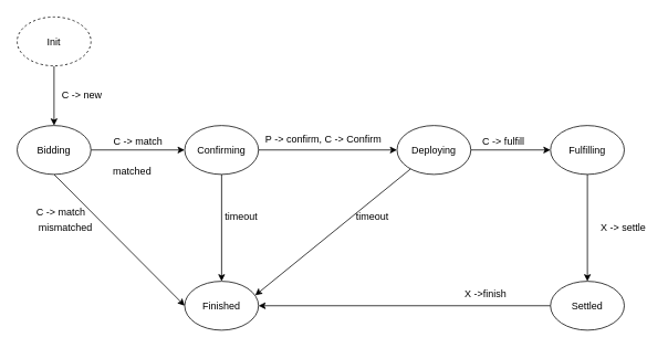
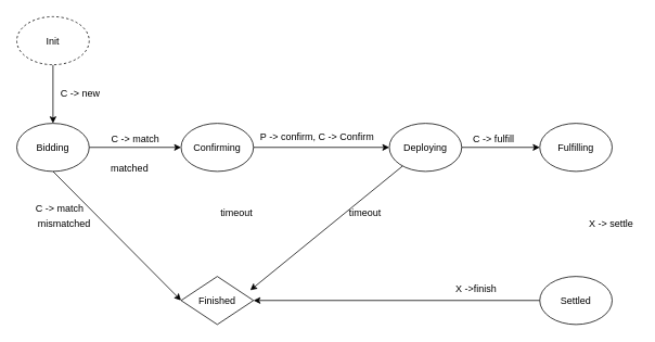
  <mxCell id="0" />
  <mxCell id="1" parent="0" />
  <mxCell id="2" style="edgeStyle=none;rounded=0;orthogonalLoop=1;jettySize=auto;html=1;entryX=0.5;entryY=0;entryDx=0;entryDy=0;" parent="1" source="3" target="14" edge="1"><mxGeometry relative="1" as="geometry" /></mxCell>
  <mxCell id="3" value="Init" style="ellipse;whiteSpace=wrap;html=1;dashed=1;" parent="1" vertex="1"><mxGeometry x="20" y="20" width="89" height="59" as="geometry" /></mxCell>
- <mxCell id="4" style="edgeStyle=orthogonalEdgeStyle;rounded=0;orthogonalLoop=1;jettySize=auto;html=1;" parent="1" source="5" target="16" edge="1"><mxGeometry relative="1" as="geometry" /></mxCell>
  <mxCell id="5" value="Fulfilling" style="ellipse;whiteSpace=wrap;html=1;" parent="1" vertex="1"><mxGeometry x="663" y="151" width="89" height="59" as="geometry" /></mxCell>
  <mxCell id="6" style="edgeStyle=orthogonalEdgeStyle;rounded=0;orthogonalLoop=1;jettySize=auto;html=1;entryX=0;entryY=0.5;entryDx=0;entryDy=0;" parent="1" source="8" target="5" edge="1"><mxGeometry relative="1" as="geometry" /></mxCell>
  <mxCell id="7" style="edgeStyle=none;rounded=0;orthogonalLoop=1;jettySize=auto;html=1;entryX=0.955;entryY=0.288;entryDx=0;entryDy=0;entryPerimeter=0;" parent="1" source="8" target="22" edge="1"><mxGeometry relative="1" as="geometry" /></mxCell>
  <mxCell id="8" value="Deploying" style="ellipse;whiteSpace=wrap;html=1;" parent="1" vertex="1"><mxGeometry x="478" y="151" width="89" height="59" as="geometry" /></mxCell>
  <mxCell id="9" style="edgeStyle=orthogonalEdgeStyle;rounded=0;orthogonalLoop=1;jettySize=auto;html=1;" parent="1" source="11" target="8" edge="1"><mxGeometry relative="1" as="geometry" /></mxCell>
- <mxCell id="10" style="edgeStyle=none;rounded=0;orthogonalLoop=1;jettySize=auto;html=1;" parent="1" source="11" target="22" edge="1"><mxGeometry relative="1" as="geometry" /></mxCell>
  <mxCell id="11" value="Confirming" style="ellipse;whiteSpace=wrap;html=1;" parent="1" vertex="1"><mxGeometry x="222" y="151" width="89" height="59" as="geometry" /></mxCell>
  <mxCell id="12" style="edgeStyle=orthogonalEdgeStyle;rounded=0;orthogonalLoop=1;jettySize=auto;html=1;" parent="1" source="14" target="11" edge="1"><mxGeometry relative="1" as="geometry" /></mxCell>
  <mxCell id="13" style="rounded=0;orthogonalLoop=1;jettySize=auto;html=1;entryX=0;entryY=0.5;entryDx=0;entryDy=0;exitX=0.5;exitY=1;exitDx=0;exitDy=0;" parent="1" source="14" target="22" edge="1"><mxGeometry relative="1" as="geometry" /></mxCell>
  <mxCell id="14" value="Bidding" style="ellipse;whiteSpace=wrap;html=1;" parent="1" vertex="1"><mxGeometry x="20" y="151" width="89" height="59" as="geometry" /></mxCell>
  <mxCell id="15" style="edgeStyle=orthogonalEdgeStyle;rounded=0;orthogonalLoop=1;jettySize=auto;html=1;" parent="1" source="16" target="22" edge="1"><mxGeometry relative="1" as="geometry" /></mxCell>
  <mxCell id="16" value="Settled" style="ellipse;whiteSpace=wrap;html=1;" parent="1" vertex="1"><mxGeometry x="663" y="339" width="89" height="59" as="geometry" /></mxCell>
  <mxCell id="17" value="C -&amp;gt; new" style="text;html=1;strokeColor=none;fillColor=none;align=center;verticalAlign=middle;whiteSpace=wrap;rounded=0;" parent="1" vertex="1"><mxGeometry x="67" y="105" width="63" height="20" as="geometry" /></mxCell>
  <mxCell id="18" value="C -&amp;gt; match" style="text;html=1;strokeColor=none;fillColor=none;align=center;verticalAlign=middle;whiteSpace=wrap;rounded=0;" parent="1" vertex="1"><mxGeometry x="135" y="160" width="62" height="21" as="geometry" /></mxCell>
  <mxCell id="19" value="P -&amp;gt; confirm, C -&amp;gt; Confirm" style="text;html=1;strokeColor=none;fillColor=none;align=center;verticalAlign=middle;whiteSpace=wrap;rounded=0;" parent="1" vertex="1"><mxGeometry x="313" y="154" width="153" height="27" as="geometry" /></mxCell>
  <mxCell id="20" value="C -&amp;gt; fulfill" style="text;html=1;strokeColor=none;fillColor=none;align=center;verticalAlign=middle;whiteSpace=wrap;rounded=0;" parent="1" vertex="1"><mxGeometry x="577" y="161" width="59" height="17" as="geometry" /></mxCell>
  <mxCell id="21" value="X -&amp;gt; settle" style="text;html=1;strokeColor=none;fillColor=none;align=center;verticalAlign=middle;whiteSpace=wrap;rounded=0;" parent="1" vertex="1"><mxGeometry x="719" y="264" width="64" height="21" as="geometry" /></mxCell>
- <mxCell id="22" value="Finished" style="ellipse;whiteSpace=wrap;html=1;" parent="1" vertex="1"><mxGeometry x="222" y="339" width="89" height="59" as="geometry" /></mxCell>
+ <mxCell id="22" value="Finished" style="rhombus;whiteSpace=wrap;html=1;" parent="1" vertex="1"><mxGeometry x="222" y="339" width="89" height="59" as="geometry" /></mxCell>
  <mxCell id="23" value="X -&amp;gt;finish" style="text;html=1;strokeColor=none;fillColor=none;align=center;verticalAlign=middle;whiteSpace=wrap;rounded=0;" parent="1" vertex="1"><mxGeometry x="545" y="341" width="80" height="27" as="geometry" /></mxCell>
  <mxCell id="24" value="matched" style="text;html=1;strokeColor=none;fillColor=none;align=center;verticalAlign=middle;whiteSpace=wrap;rounded=0;" parent="1" vertex="1"><mxGeometry x="139" y="196" width="40" height="20" as="geometry" /></mxCell>
  <mxCell id="25" value="C -&amp;gt; match" style="text;html=1;strokeColor=none;fillColor=none;align=center;verticalAlign=middle;whiteSpace=wrap;rounded=0;" parent="1" vertex="1"><mxGeometry x="42" y="245" width="62" height="21" as="geometry" /></mxCell>
  <mxCell id="26" value="mismatched" style="text;html=1;strokeColor=none;fillColor=none;align=center;verticalAlign=middle;whiteSpace=wrap;rounded=0;" parent="1" vertex="1"><mxGeometry x="39" y="262" width="79" height="23" as="geometry" /></mxCell>
  <mxCell id="27" value="timeout" style="text;html=1;strokeColor=none;fillColor=none;align=center;verticalAlign=middle;whiteSpace=wrap;rounded=0;" parent="1" vertex="1"><mxGeometry x="265" y="251" width="51" height="19" as="geometry" /></mxCell>
  <mxCell id="28" value="timeout" style="text;html=1;strokeColor=none;fillColor=none;align=center;verticalAlign=middle;whiteSpace=wrap;rounded=0;" parent="1" vertex="1"><mxGeometry x="423" y="251" width="51" height="19" as="geometry" /></mxCell>
  <mxCell id="29" style="edgeStyle=none;rounded=0;orthogonalLoop=1;jettySize=auto;html=1;exitX=0.5;exitY=1;exitDx=0;exitDy=0;" parent="1" source="21" target="21" edge="1"><mxGeometry relative="1" as="geometry" /></mxCell>
